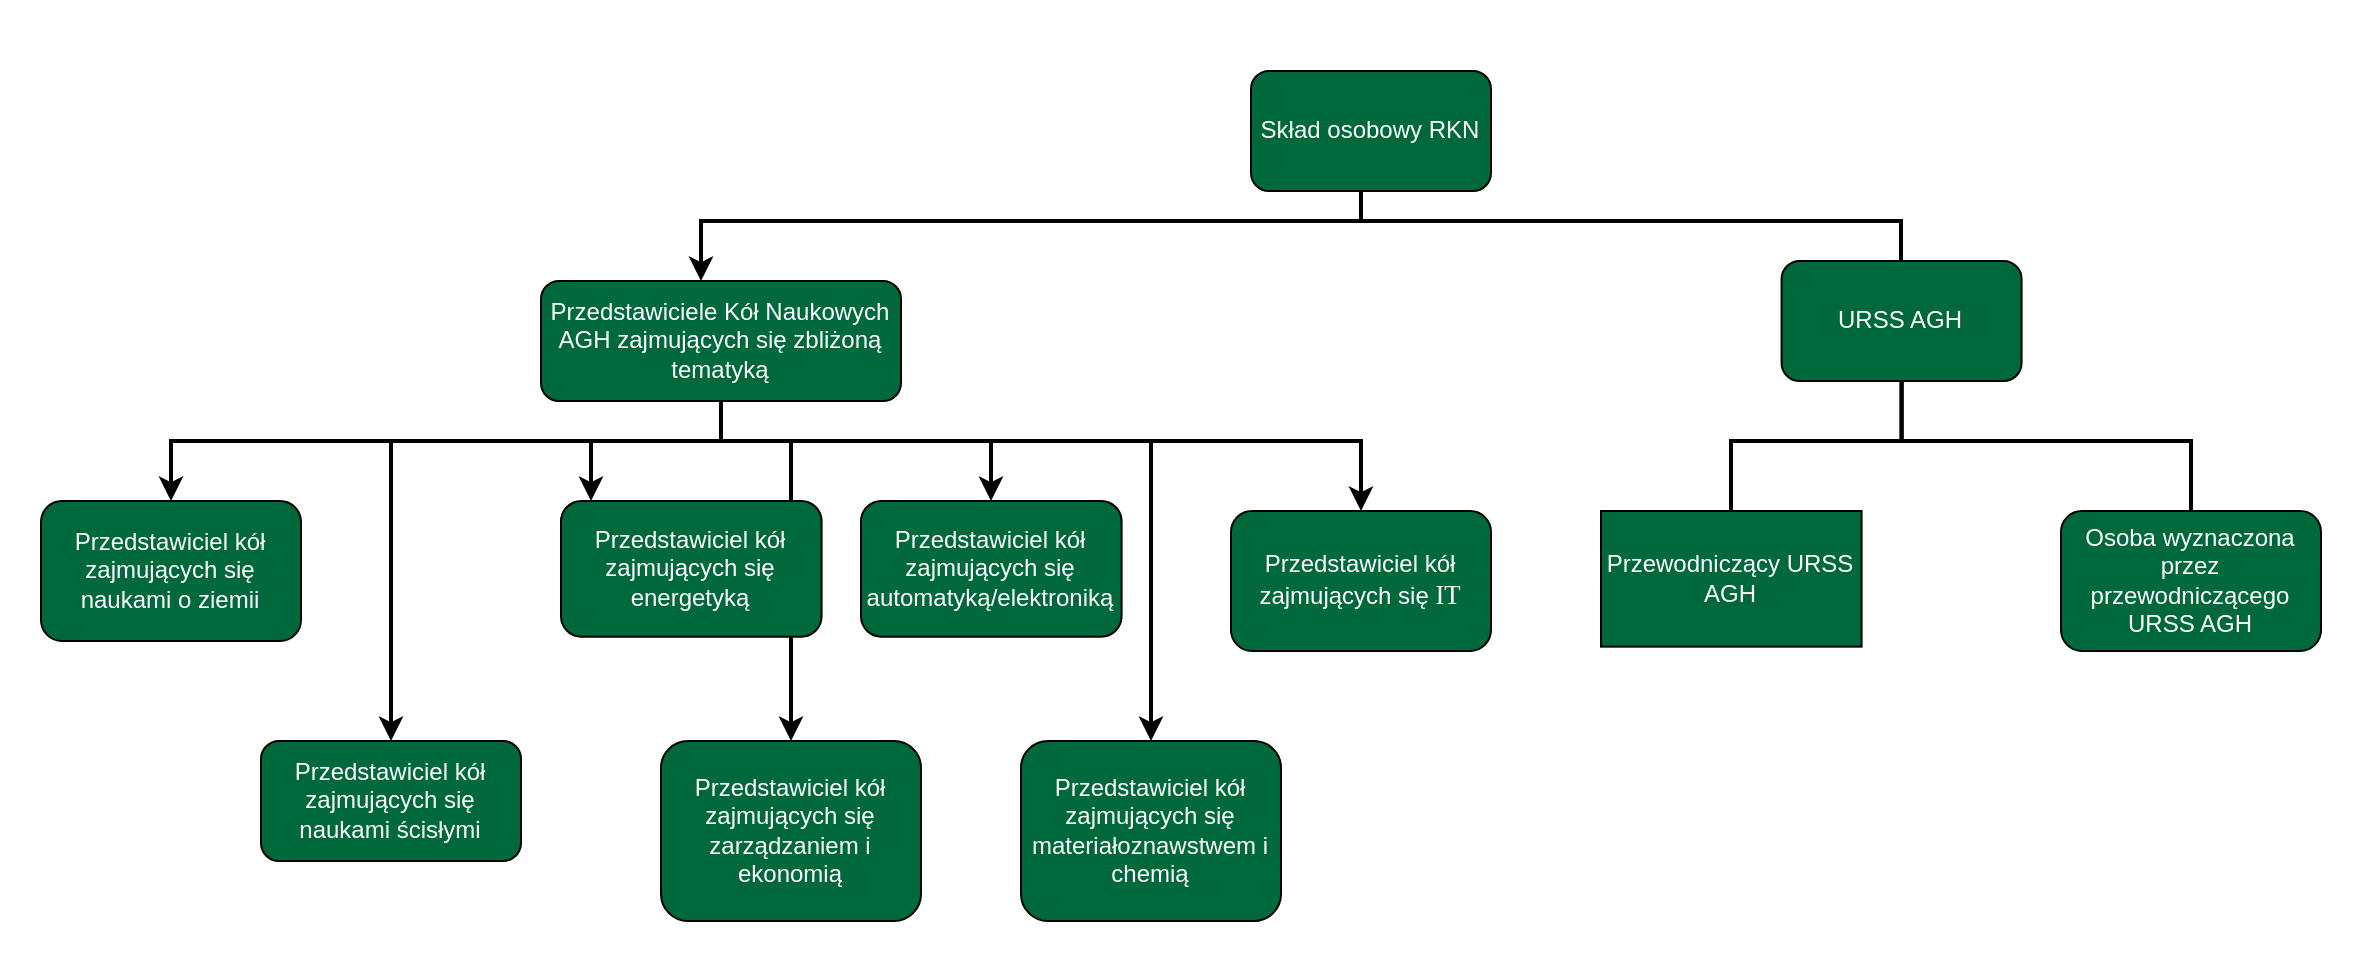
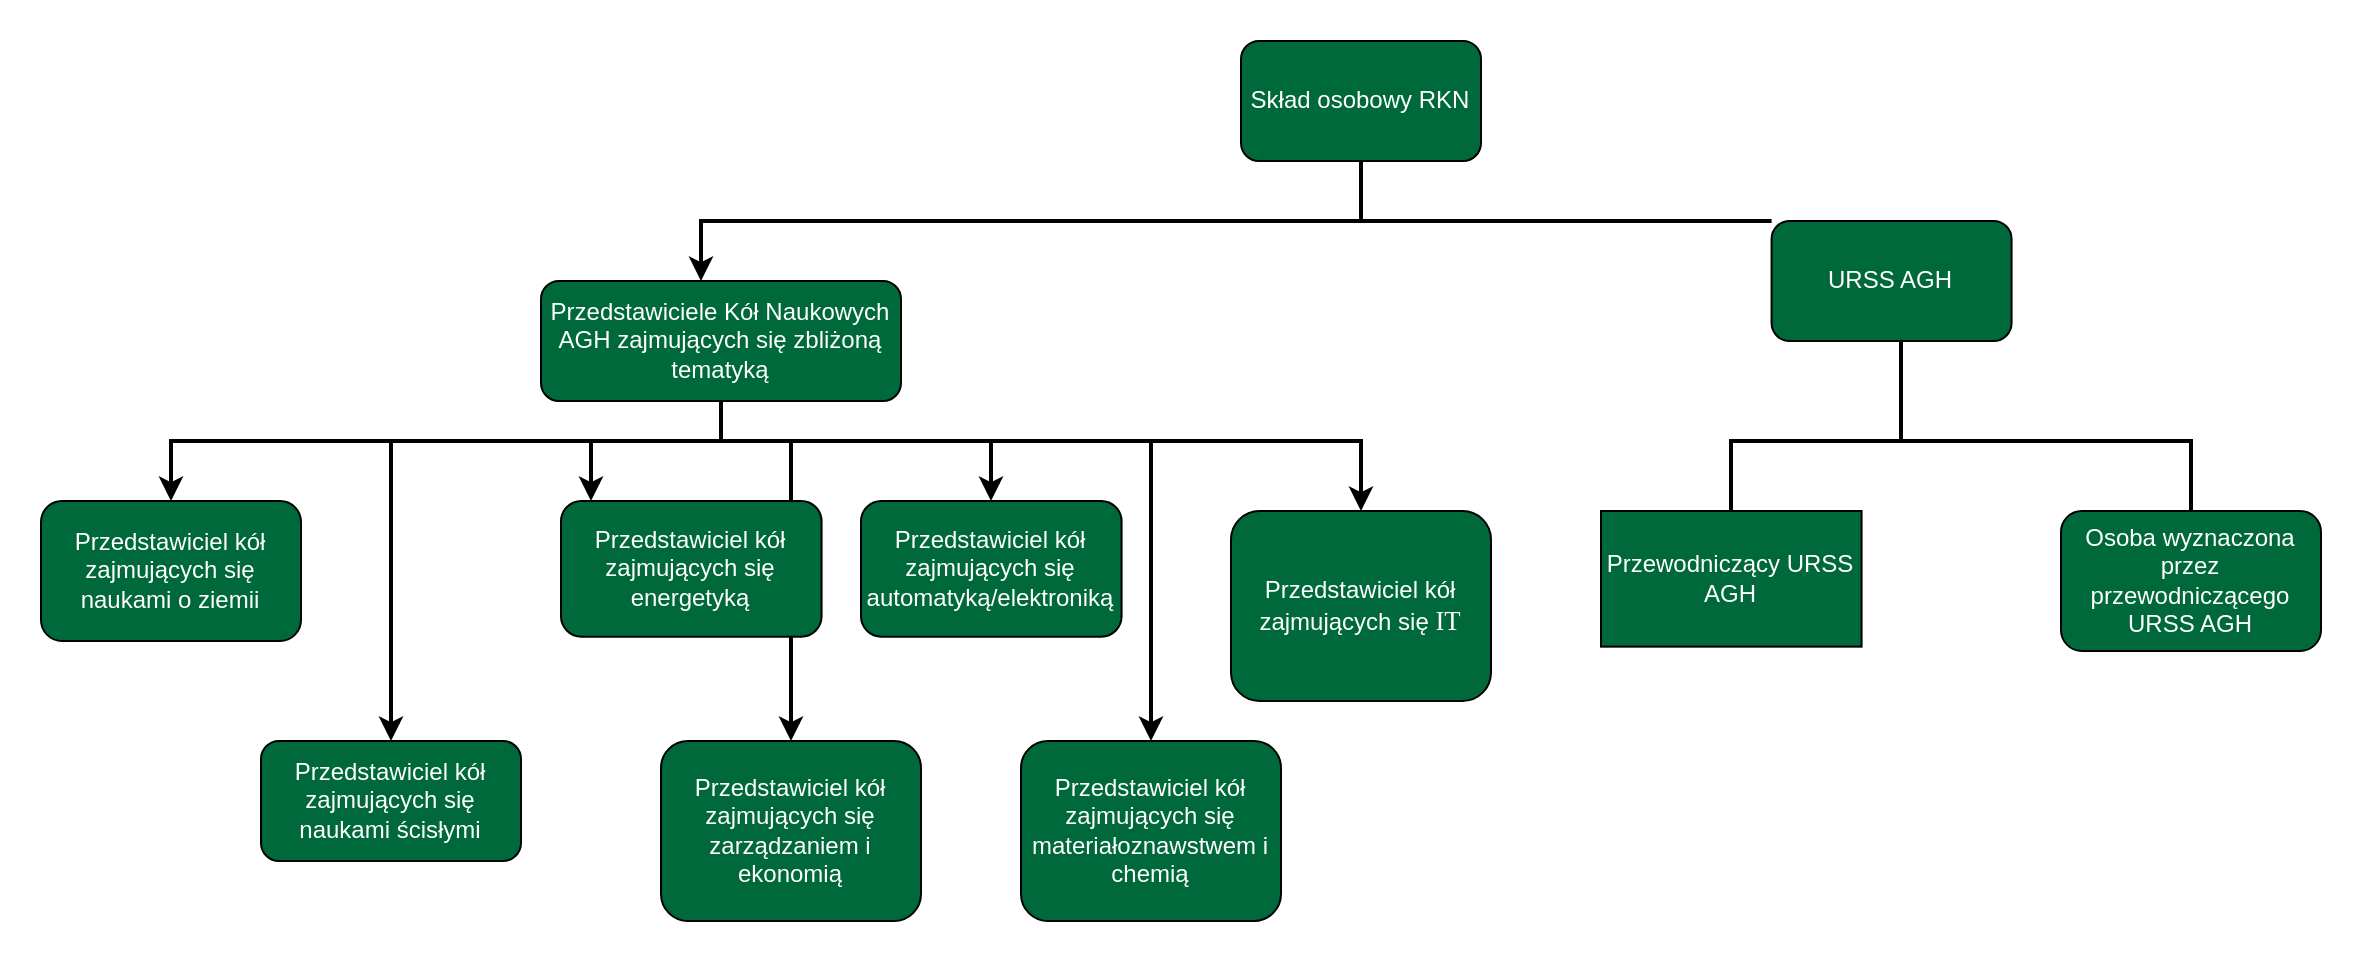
  <mxCell id="0" />
  <mxCell id="1" parent="0" />
  <mxCell id="2" style="edgeStyle=orthogonalEdgeStyle;rounded=0;orthogonalLoop=1;jettySize=auto;html=1;strokeWidth=2;" parent="1" source="4" target="18" edge="1"><mxGeometry relative="1" as="geometry"><Array as="points"><mxPoint x="680" y="110" /><mxPoint x="350" y="110" /></Array></mxGeometry></mxCell>
  <mxCell id="3" style="edgeStyle=orthogonalEdgeStyle;rounded=0;orthogonalLoop=1;jettySize=auto;html=1;jumpSize=13;strokeWidth=2;endArrow=none;" parent="1" source="4" target="7" edge="1"><mxGeometry relative="1" as="geometry"><Array as="points"><mxPoint x="680" y="110" /><mxPoint x="950" y="110" /></Array></mxGeometry></mxCell>
- <mxCell id="4" value="&lt;font color=&quot;#ffffff&quot;&gt;Skład osobowy RKN&lt;/font&gt;" style="rounded=1;whiteSpace=wrap;html=1;fillColor=#00693C;" parent="1" vertex="1"><mxGeometry x="625" y="35" width="120" height="60" as="geometry" /></mxCell>
+ <mxCell id="4" value="&lt;font color=&quot;#ffffff&quot;&gt;Skład osobowy RKN&lt;/font&gt;" style="rounded=1;whiteSpace=wrap;html=1;fillColor=#00693C;" parent="1" vertex="1"><mxGeometry x="620" y="20" width="120" height="60" as="geometry" /></mxCell>
  <mxCell id="5" style="edgeStyle=orthogonalEdgeStyle;rounded=0;jumpSize=13;orthogonalLoop=1;jettySize=auto;html=1;strokeWidth=2;endArrow=none;" parent="1" source="7" target="9" edge="1"><mxGeometry relative="1" as="geometry"><Array as="points"><mxPoint x="950" y="220" /><mxPoint x="865" y="220" /></Array></mxGeometry></mxCell>
  <mxCell id="6" style="edgeStyle=orthogonalEdgeStyle;rounded=0;jumpSize=13;orthogonalLoop=1;jettySize=auto;html=1;strokeWidth=2;endArrow=none;" parent="1" source="7" target="8" edge="1"><mxGeometry relative="1" as="geometry"><Array as="points"><mxPoint x="950" y="220" /><mxPoint x="1095" y="220" /></Array></mxGeometry></mxCell>
- <mxCell id="7" value="&lt;font color=&quot;#ffffff&quot;&gt;URSS AGH&lt;/font&gt;" style="rounded=1;whiteSpace=wrap;html=1;fillColor=#00693C;" parent="1" vertex="1"><mxGeometry x="890.29" y="130" width="120" height="60" as="geometry" /></mxCell>
+ <mxCell id="7" value="&lt;font color=&quot;#ffffff&quot;&gt;URSS AGH&lt;/font&gt;" style="rounded=1;whiteSpace=wrap;html=1;fillColor=#00693C;" parent="1" vertex="1"><mxGeometry x="885.29" y="110" width="120" height="60" as="geometry" /></mxCell>
  <mxCell id="8" value="&lt;div&gt;&lt;font color=&quot;#ffffff&quot;&gt;Osoba wyznaczona przez przewodniczącego URSS AGH&lt;/font&gt;&lt;/div&gt;" style="rounded=1;whiteSpace=wrap;html=1;fillColor=#00693C;" parent="1" vertex="1"><mxGeometry x="1030" y="255" width="130" height="70" as="geometry" /></mxCell>
  <mxCell id="9" value="&lt;font color=&quot;#ffffff&quot;&gt;Przewodniczący URSS AGH&lt;/font&gt;" style="whiteSpace=wrap;html=1;fillColor=#00693C;rounded=0;" parent="1" vertex="1"><mxGeometry x="800" y="255" width="130.286" height="67.826" as="geometry" /></mxCell>
  <mxCell id="10" value="&lt;font color=&quot;#ffffff&quot;&gt;Przedstawiciel kół zajmujących się automatyką/elektroniką&lt;/font&gt;" style="rounded=1;whiteSpace=wrap;html=1;fillColor=#00693C;" parent="1" vertex="1"><mxGeometry x="430" y="250" width="130.286" height="67.826" as="geometry" /></mxCell>
  <mxCell id="11" style="edgeStyle=orthogonalEdgeStyle;rounded=0;jumpSize=13;orthogonalLoop=1;jettySize=auto;html=1;strokeWidth=2;" parent="1" source="18" target="19" edge="1"><mxGeometry relative="1" as="geometry"><Array as="points"><mxPoint x="360" y="220" /><mxPoint x="680" y="220" /></Array></mxGeometry></mxCell>
  <mxCell id="12" style="edgeStyle=orthogonalEdgeStyle;rounded=0;jumpSize=13;orthogonalLoop=1;jettySize=auto;html=1;strokeWidth=2;" parent="1" source="18" target="10" edge="1"><mxGeometry relative="1" as="geometry"><Array as="points"><mxPoint x="360" y="220" /><mxPoint x="495" y="220" /></Array></mxGeometry></mxCell>
  <mxCell id="13" style="edgeStyle=orthogonalEdgeStyle;rounded=0;jumpSize=13;orthogonalLoop=1;jettySize=auto;html=1;strokeWidth=2;" parent="1" source="18" target="20" edge="1"><mxGeometry relative="1" as="geometry"><Array as="points"><mxPoint x="360" y="220" /><mxPoint x="295" y="220" /></Array></mxGeometry></mxCell>
  <mxCell id="14" style="edgeStyle=orthogonalEdgeStyle;rounded=0;jumpSize=13;orthogonalLoop=1;jettySize=auto;html=1;strokeWidth=2;" parent="1" source="18" target="22" edge="1"><mxGeometry relative="1" as="geometry"><Array as="points"><mxPoint x="360" y="220" /><mxPoint x="85" y="220" /></Array></mxGeometry></mxCell>
  <mxCell id="15" style="edgeStyle=orthogonalEdgeStyle;rounded=0;jumpSize=13;orthogonalLoop=1;jettySize=auto;html=1;entryX=0.5;entryY=0;entryDx=0;entryDy=0;strokeWidth=2;" parent="1" source="18" target="24" edge="1"><mxGeometry relative="1" as="geometry"><Array as="points"><mxPoint x="360" y="220" /><mxPoint x="195" y="220" /></Array></mxGeometry></mxCell>
  <mxCell id="16" style="edgeStyle=orthogonalEdgeStyle;rounded=0;jumpSize=13;orthogonalLoop=1;jettySize=auto;html=1;strokeWidth=2;" parent="1" source="18" target="21" edge="1"><mxGeometry relative="1" as="geometry"><Array as="points"><mxPoint x="360" y="220" /><mxPoint x="395" y="220" /></Array></mxGeometry></mxCell>
  <mxCell id="17" style="edgeStyle=orthogonalEdgeStyle;rounded=0;jumpSize=13;orthogonalLoop=1;jettySize=auto;html=1;strokeWidth=2;" parent="1" source="18" target="23" edge="1"><mxGeometry relative="1" as="geometry"><Array as="points"><mxPoint x="360" y="220" /><mxPoint x="575" y="220" /></Array></mxGeometry></mxCell>
  <mxCell id="18" value="&lt;font color=&quot;#ffffff&quot;&gt;&lt;span style=&quot;font-family: &amp;#34;helvetica&amp;#34; ; font-size: 12px ; font-style: normal ; font-weight: 400 ; letter-spacing: normal ; text-align: center ; text-indent: 0px ; text-transform: none ; word-spacing: 0px ; display: inline ; float: none&quot;&gt;Przedstawiciele Kół Naukowych AGH zajmujących się zbliżoną tematyką&lt;/span&gt;&lt;br&gt;&lt;/font&gt;" style="rounded=1;whiteSpace=wrap;html=1;fillColor=#00693C;" parent="1" vertex="1"><mxGeometry x="270" y="140" width="180" height="60" as="geometry" /></mxCell>
- <mxCell id="19" value="&lt;font color=&quot;#ffffff&quot;&gt;Przedstawiciel kół zajmujących się&amp;nbsp;&lt;span id=&quot;docs-internal-guid-c864b5bb-7fff-05d9-7447-67477e5605bd&quot;&gt;&lt;span style=&quot;font-size: 10pt ; font-family: &amp;#34;verdana&amp;#34; ; background-color: transparent ; vertical-align: baseline&quot;&gt;IT&lt;/span&gt;&lt;/span&gt;&lt;/font&gt;" style="rounded=1;whiteSpace=wrap;html=1;fillColor=#00693C;" parent="1" vertex="1"><mxGeometry x="615" y="255" width="130" height="70" as="geometry" /></mxCell>
+ <mxCell id="19" value="&lt;font color=&quot;#ffffff&quot;&gt;Przedstawiciel kół zajmujących się&amp;nbsp;&lt;span id=&quot;docs-internal-guid-c864b5bb-7fff-05d9-7447-67477e5605bd&quot;&gt;&lt;span style=&quot;font-size: 10pt ; font-family: &amp;#34;verdana&amp;#34; ; background-color: transparent ; vertical-align: baseline&quot;&gt;IT&lt;/span&gt;&lt;/span&gt;&lt;/font&gt;" style="rounded=1;whiteSpace=wrap;html=1;fillColor=#00693C;" parent="1" vertex="1"><mxGeometry x="615" y="255" width="130" height="95" as="geometry" /></mxCell>
  <mxCell id="20" value="&lt;font color=&quot;#ffffff&quot;&gt;Przedstawiciel kół zajmujących się energetyką&lt;/font&gt;" style="rounded=1;whiteSpace=wrap;html=1;fillColor=#00693C;" parent="1" vertex="1"><mxGeometry x="280" y="250" width="130.286" height="67.826" as="geometry" /></mxCell>
  <mxCell id="21" value="&lt;div&gt;&lt;span&gt;&lt;font color=&quot;#ffffff&quot;&gt;&lt;br&gt;&lt;/font&gt;&lt;/span&gt;&lt;/div&gt;&lt;div&gt;&lt;font color=&quot;#ffffff&quot;&gt;&lt;span&gt;Przedstawiciel kół zajmujących się z&lt;/span&gt;&lt;span&gt;arządzaniem i ekonomią&lt;/span&gt;&lt;/font&gt;&lt;/div&gt;&lt;span&gt;&lt;br&gt;&lt;/span&gt;" style="rounded=1;whiteSpace=wrap;html=1;fillColor=#00693C;" parent="1" vertex="1"><mxGeometry x="330" y="370" width="130" height="90" as="geometry" /></mxCell>
  <mxCell id="22" value="&lt;font color=&quot;#ffffff&quot;&gt;Przedstawiciel kół zajmujących się naukami o ziemii&lt;/font&gt;" style="rounded=1;whiteSpace=wrap;html=1;fillColor=#00693C;" parent="1" vertex="1"><mxGeometry x="20" y="250" width="130" height="70" as="geometry" /></mxCell>
  <mxCell id="23" value="&lt;font color=&quot;#ffffff&quot;&gt;&lt;br&gt;Przedstawiciel kół zajmujących się m&lt;/font&gt;&lt;span&gt;&lt;font color=&quot;#ffffff&quot;&gt;ateriałoznawstwem i chemią&lt;br&gt;&lt;/font&gt;&lt;br&gt;&lt;/span&gt;" style="rounded=1;whiteSpace=wrap;html=1;fillColor=#00693C;" parent="1" vertex="1"><mxGeometry x="510" y="370" width="130" height="90" as="geometry" /></mxCell>
  <mxCell id="24" value="&lt;span style=&quot;color: rgb(255 , 255 , 255)&quot;&gt;Przedstawiciel kół zajmujących się naukami ścisłymi&lt;/span&gt;&lt;span&gt;&lt;br&gt;&lt;/span&gt;" style="rounded=1;whiteSpace=wrap;html=1;fillColor=#00693C;" parent="1" vertex="1"><mxGeometry x="130" y="370" width="130" height="60" as="geometry" /></mxCell>
